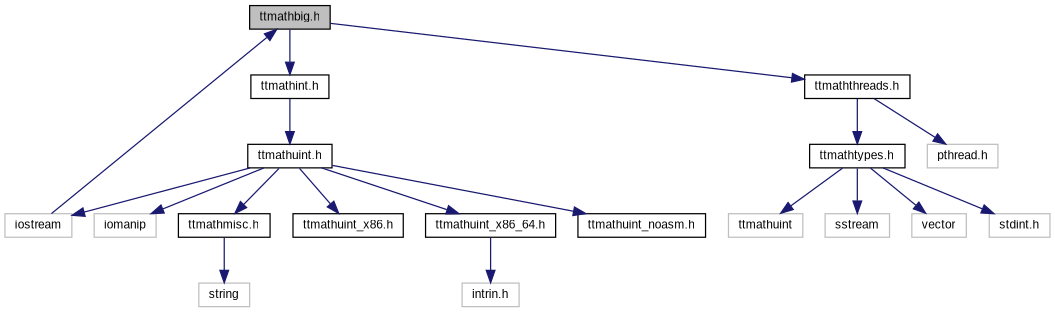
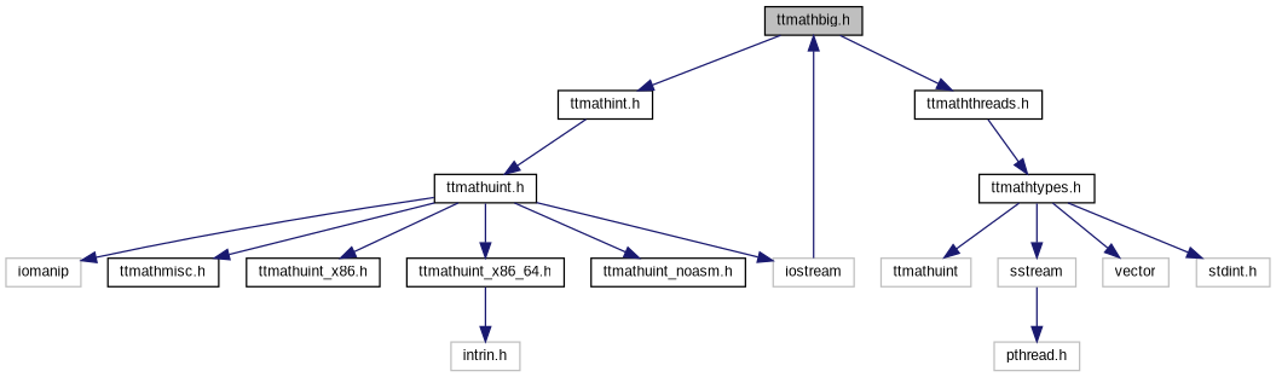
  digraph {
    fontname="Liberation Sans"
    node [color=black fillcolor=white fontname="Liberation Sans" fontsize=10 shape=record style=filled]
    edge [color=midnightblue fontname="Liberation Sans" fontsize=10 labelfontname=Helvetica labelfontsize=10 style=solid]
    n1 [fillcolor=grey75 fontcolor=black height=0.2 label="ttmathbig.h" width=0.4]
    n2 [height=0.2 label="ttmathint.h" width=0.4]
    n3 [height=0.2 label="ttmaththreads.h" width=0.4]
    n4 [height=0.2 label="ttmathuint.h" width=0.4]
    n5 [color=grey75 height=0.2 label=iostream width=0.4]
    n6 [height=0.2 label="ttmathtypes.h" width=0.4]
    n7 [color=grey75 height=0.2 label="pthread.h" width=0.4]
    n8 [color=grey75 height=0.2 label=iomanip width=0.4]
    n9 [height=0.2 label="ttmathmisc.h" width=0.4]
    n10 [height=0.2 label="ttmathuint_x86.h" width=0.4]
    n11 [height=0.2 label="ttmathuint_x86_64.h" width=0.4]
    n12 [height=0.2 label="ttmathuint_noasm.h" width=0.4]
    n13 [color=grey75 height=0.2 label=ttmathuint width=0.4]
    n14 [color=grey75 height=0.2 label=sstream width=0.4]
    n15 [color=grey75 height=0.2 label=vector width=0.4]
    n16 [color=grey75 height=0.2 label="stdint.h" width=0.4]
-   n17 [color=grey75 height=0.2 label=string width=0.4]
    n18 [color=grey75 height=0.2 label="intrin.h" width=0.4]
    n1 -> n2
    n1 -> n3
    n2 -> n4
    n3 -> n6
-   n3 -> n7
+   n14 -> n7
    n4 -> n5
    n4 -> n8
    n4 -> n9
    n4 -> n10
    n4 -> n11
    n4 -> n12
    n5 -> n1
    n6 -> n13
    n6 -> n14
    n6 -> n15
    n6 -> n16
-   n9 -> n17
    n11 -> n18
  }
